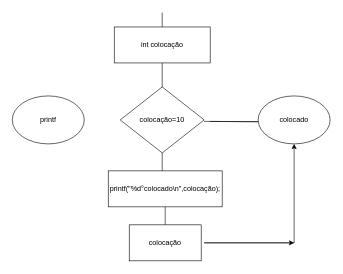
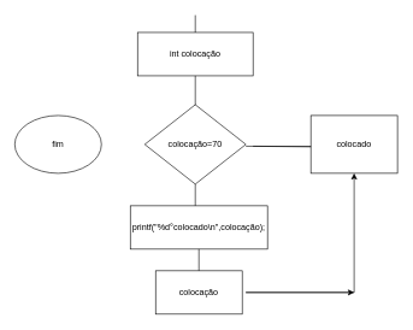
  <mxCell id="0" />
  <mxCell id="1" parent="0" />
  <mxCell id="2" value="" style="endArrow=none;html=1;rounded=0;entryX=0.5;entryY=1;entryDx=0;entryDy=0;" edge="1" parent="1"><mxGeometry width="50" height="50" relative="1" as="geometry"><mxPoint x="270" y="84" as="sourcePoint" /><mxPoint x="270" y="20" as="targetPoint" /></mxGeometry></mxCell>
  <mxCell id="3" value="int colocação" style="rounded=0;whiteSpace=wrap;html=1;" vertex="1" parent="1"><mxGeometry x="190" y="44" width="160" height="60" as="geometry" /></mxCell>
  <mxCell id="4" value="" style="endArrow=none;html=1;rounded=0;entryX=0.5;entryY=1;entryDx=0;entryDy=0;" edge="1" parent="1" target="3"><mxGeometry width="50" height="50" relative="1" as="geometry"><mxPoint x="270" y="164" as="sourcePoint" /><mxPoint x="310" y="224" as="targetPoint" /></mxGeometry></mxCell>
- <mxCell id="5" value="colocação=10" style="rhombus;whiteSpace=wrap;html=1;" vertex="1" parent="1"><mxGeometry x="200" y="144" width="140" height="110" as="geometry" /></mxCell>
+ <mxCell id="5" value="colocação=70" style="rhombus;whiteSpace=wrap;html=1;" vertex="1" parent="1"><mxGeometry x="200" y="144" width="140" height="110" as="geometry" /></mxCell>
  <mxCell id="6" value="" style="endArrow=none;html=1;rounded=0;entryX=0.5;entryY=1;entryDx=0;entryDy=0;" edge="1" parent="1" target="5"><mxGeometry width="50" height="50" relative="1" as="geometry"><mxPoint x="270" y="314" as="sourcePoint" /><mxPoint x="310" y="224" as="targetPoint" /></mxGeometry></mxCell>
  <mxCell id="7" value="printf(&quot;%d°colocado\n&quot;,colocação);" style="rounded=0;whiteSpace=wrap;html=1;" vertex="1" parent="1"><mxGeometry x="180" y="284" width="190" height="60" as="geometry" /></mxCell>
- <mxCell id="8" value="printf" style="ellipse;whiteSpace=wrap;html=1;" vertex="1" parent="1"><mxGeometry x="20" y="159" width="120" height="80" as="geometry" /></mxCell>
- <mxCell id="9" value="colocado" style="ellipse;whiteSpace=wrap;html=1;" vertex="1" parent="1"><mxGeometry x="430" y="159" width="120" height="80" as="geometry" /></mxCell>
+ <mxCell id="8" value="fim" style="ellipse;whiteSpace=wrap;html=1;" vertex="1" parent="1"><mxGeometry x="20" y="159" width="120" height="80" as="geometry" /></mxCell>
+ <mxCell id="9" value="colocado" style="whiteSpace=wrap;html=1;rounded=0;" vertex="1" parent="1"><mxGeometry x="430" y="159" width="120" height="80" as="geometry" /></mxCell>
  <mxCell id="10" value="" style="endArrow=none;html=1;rounded=0;entryX=1;entryY=0.5;entryDx=0;entryDy=0;" edge="1" parent="1"><mxGeometry width="50" height="50" relative="1" as="geometry"><mxPoint x="350" y="201.5" as="sourcePoint" /><mxPoint x="340" y="201.5" as="targetPoint" /><Array as="points"><mxPoint x="430" y="202" /></Array></mxGeometry></mxCell>
  <mxCell id="11" value="colocação" style="rounded=0;whiteSpace=wrap;html=1;" vertex="1" parent="1"><mxGeometry x="215" y="374" width="120" height="60" as="geometry" /></mxCell>
  <mxCell id="12" value="" style="endArrow=none;html=1;rounded=0;entryX=0.5;entryY=1;entryDx=0;entryDy=0;" edge="1" parent="1" target="7"><mxGeometry width="50" height="50" relative="1" as="geometry"><mxPoint x="275" y="374" as="sourcePoint" /><mxPoint x="300" y="334" as="targetPoint" /></mxGeometry></mxCell>
  <mxCell id="13" value="" style="endArrow=classic;startArrow=classic;html=1;rounded=0;entryX=0.5;entryY=1;entryDx=0;entryDy=0;startFill=1;" edge="1" parent="1" target="9"><mxGeometry width="50" height="50" relative="1" as="geometry"><mxPoint x="490" y="404" as="sourcePoint" /><mxPoint x="510" y="254" as="targetPoint" /><Array as="points"><mxPoint x="340" y="404" /><mxPoint x="490" y="404" /></Array></mxGeometry></mxCell>
